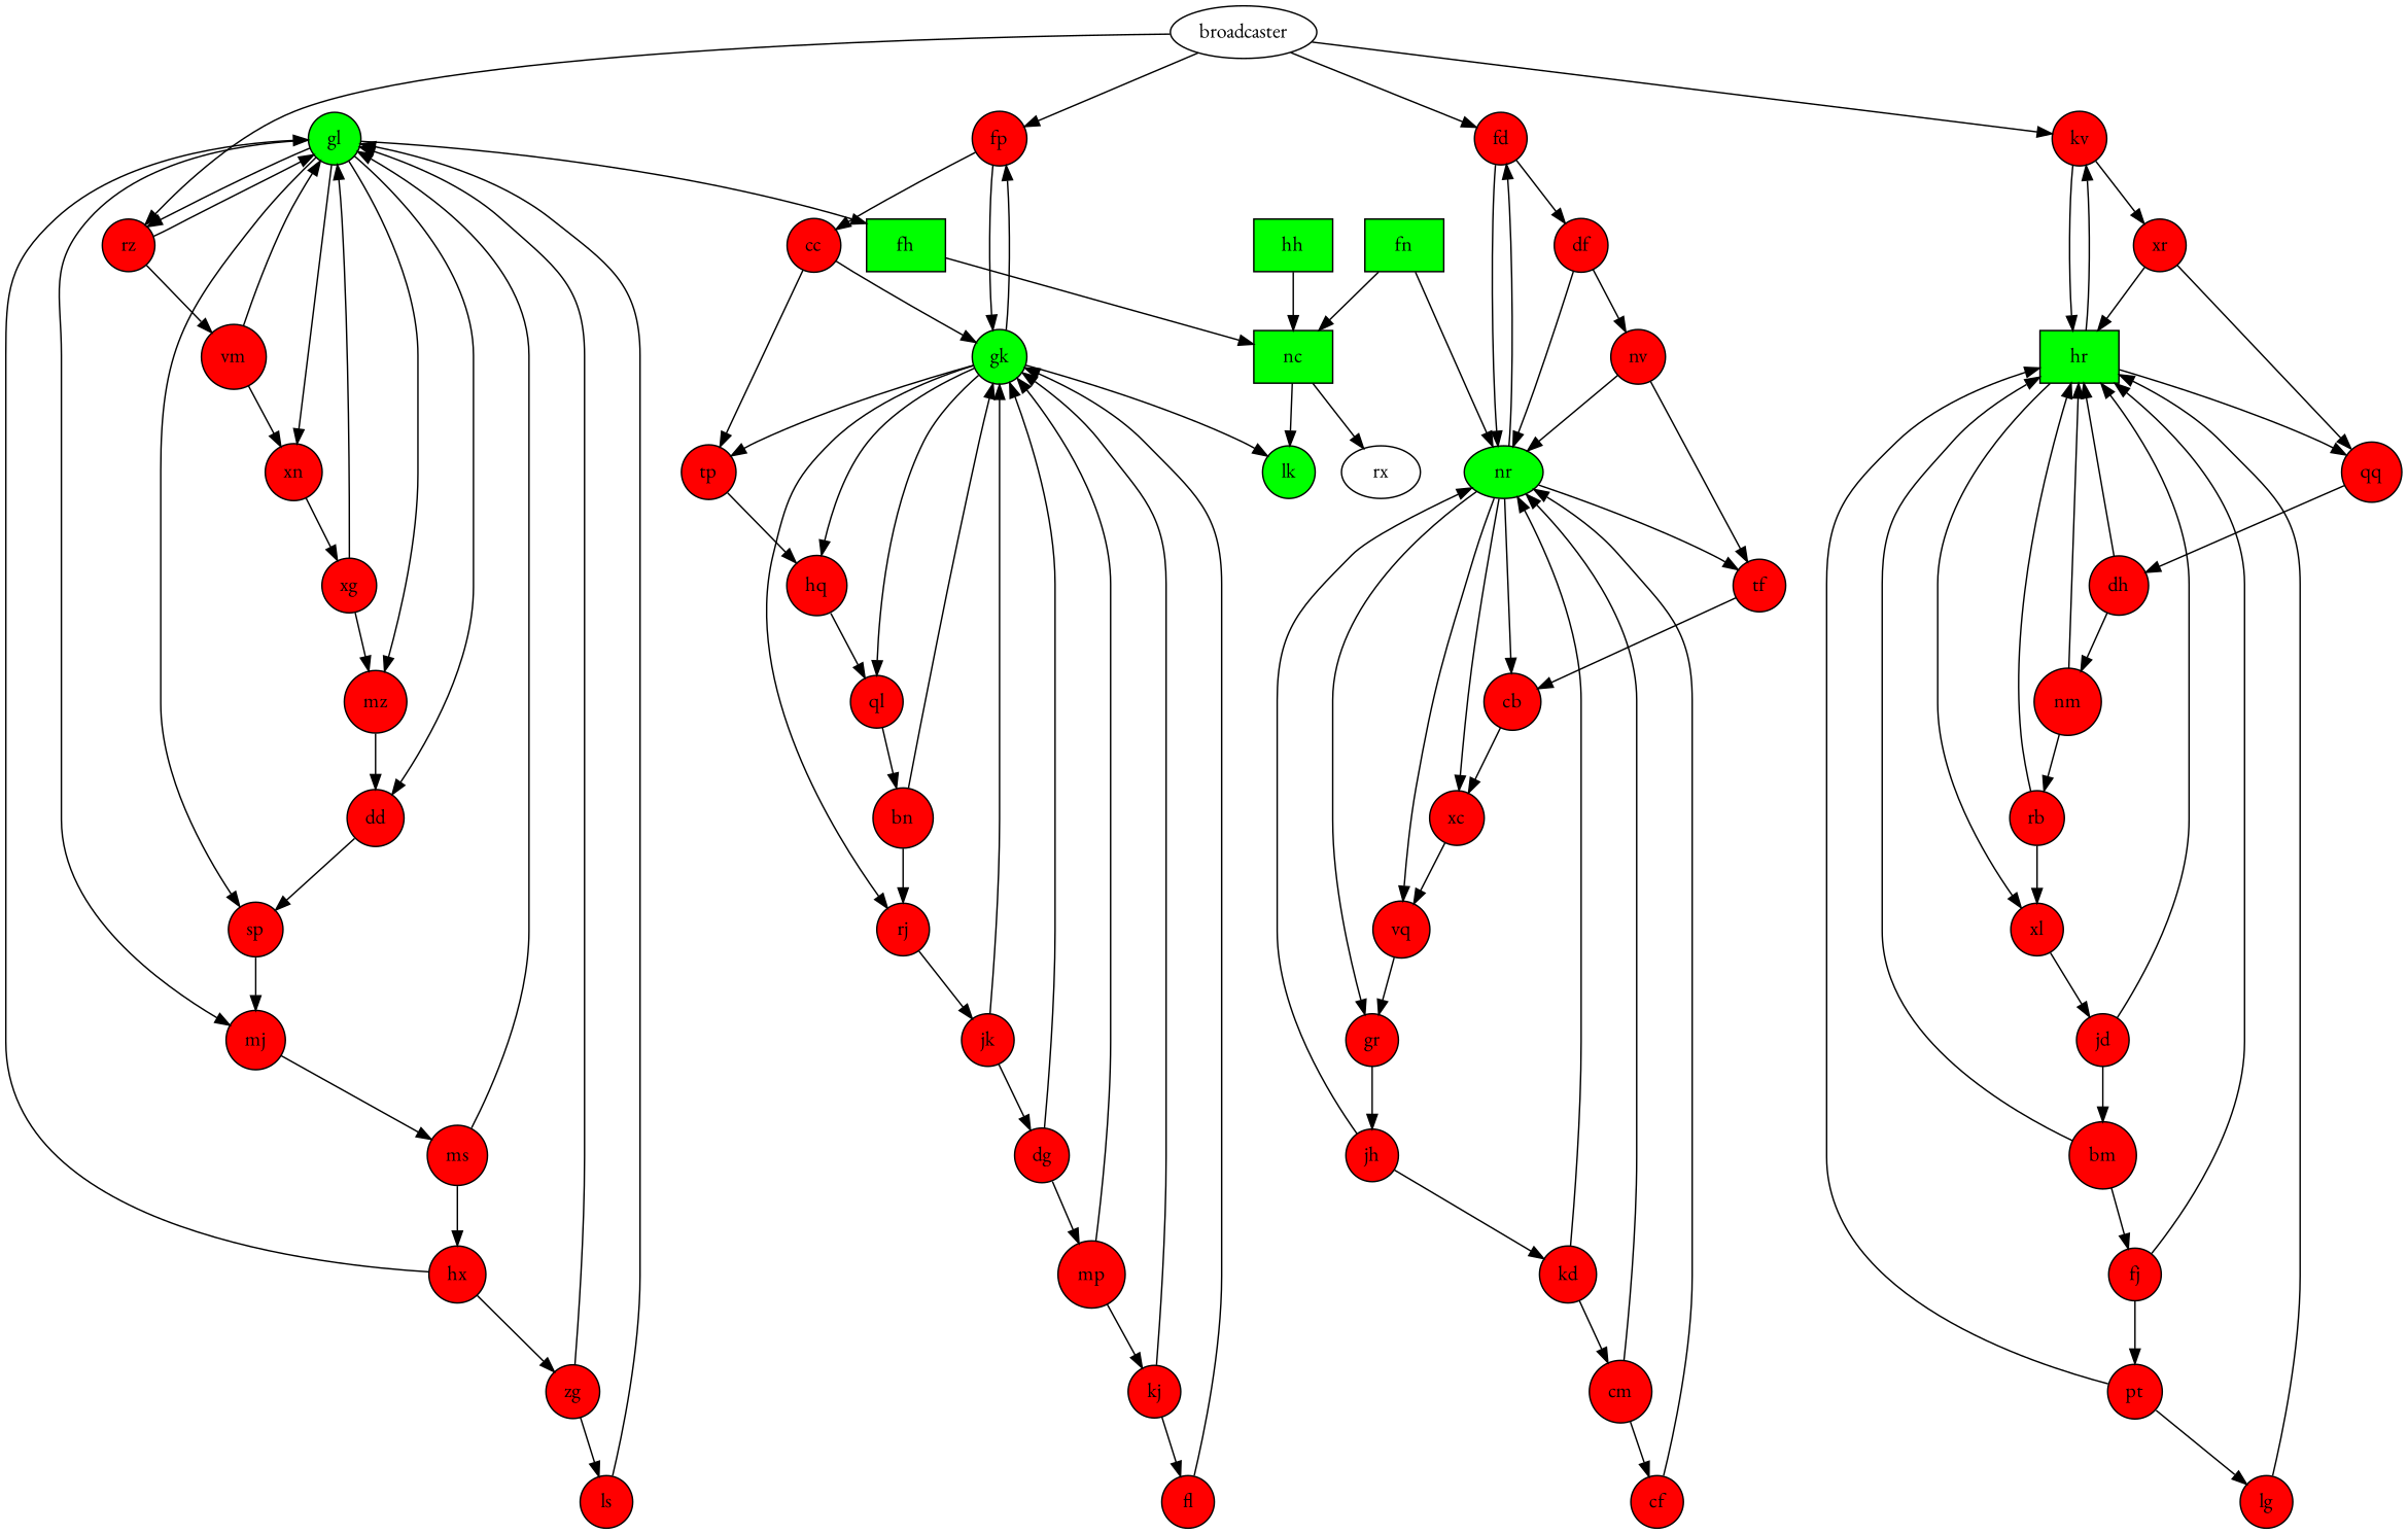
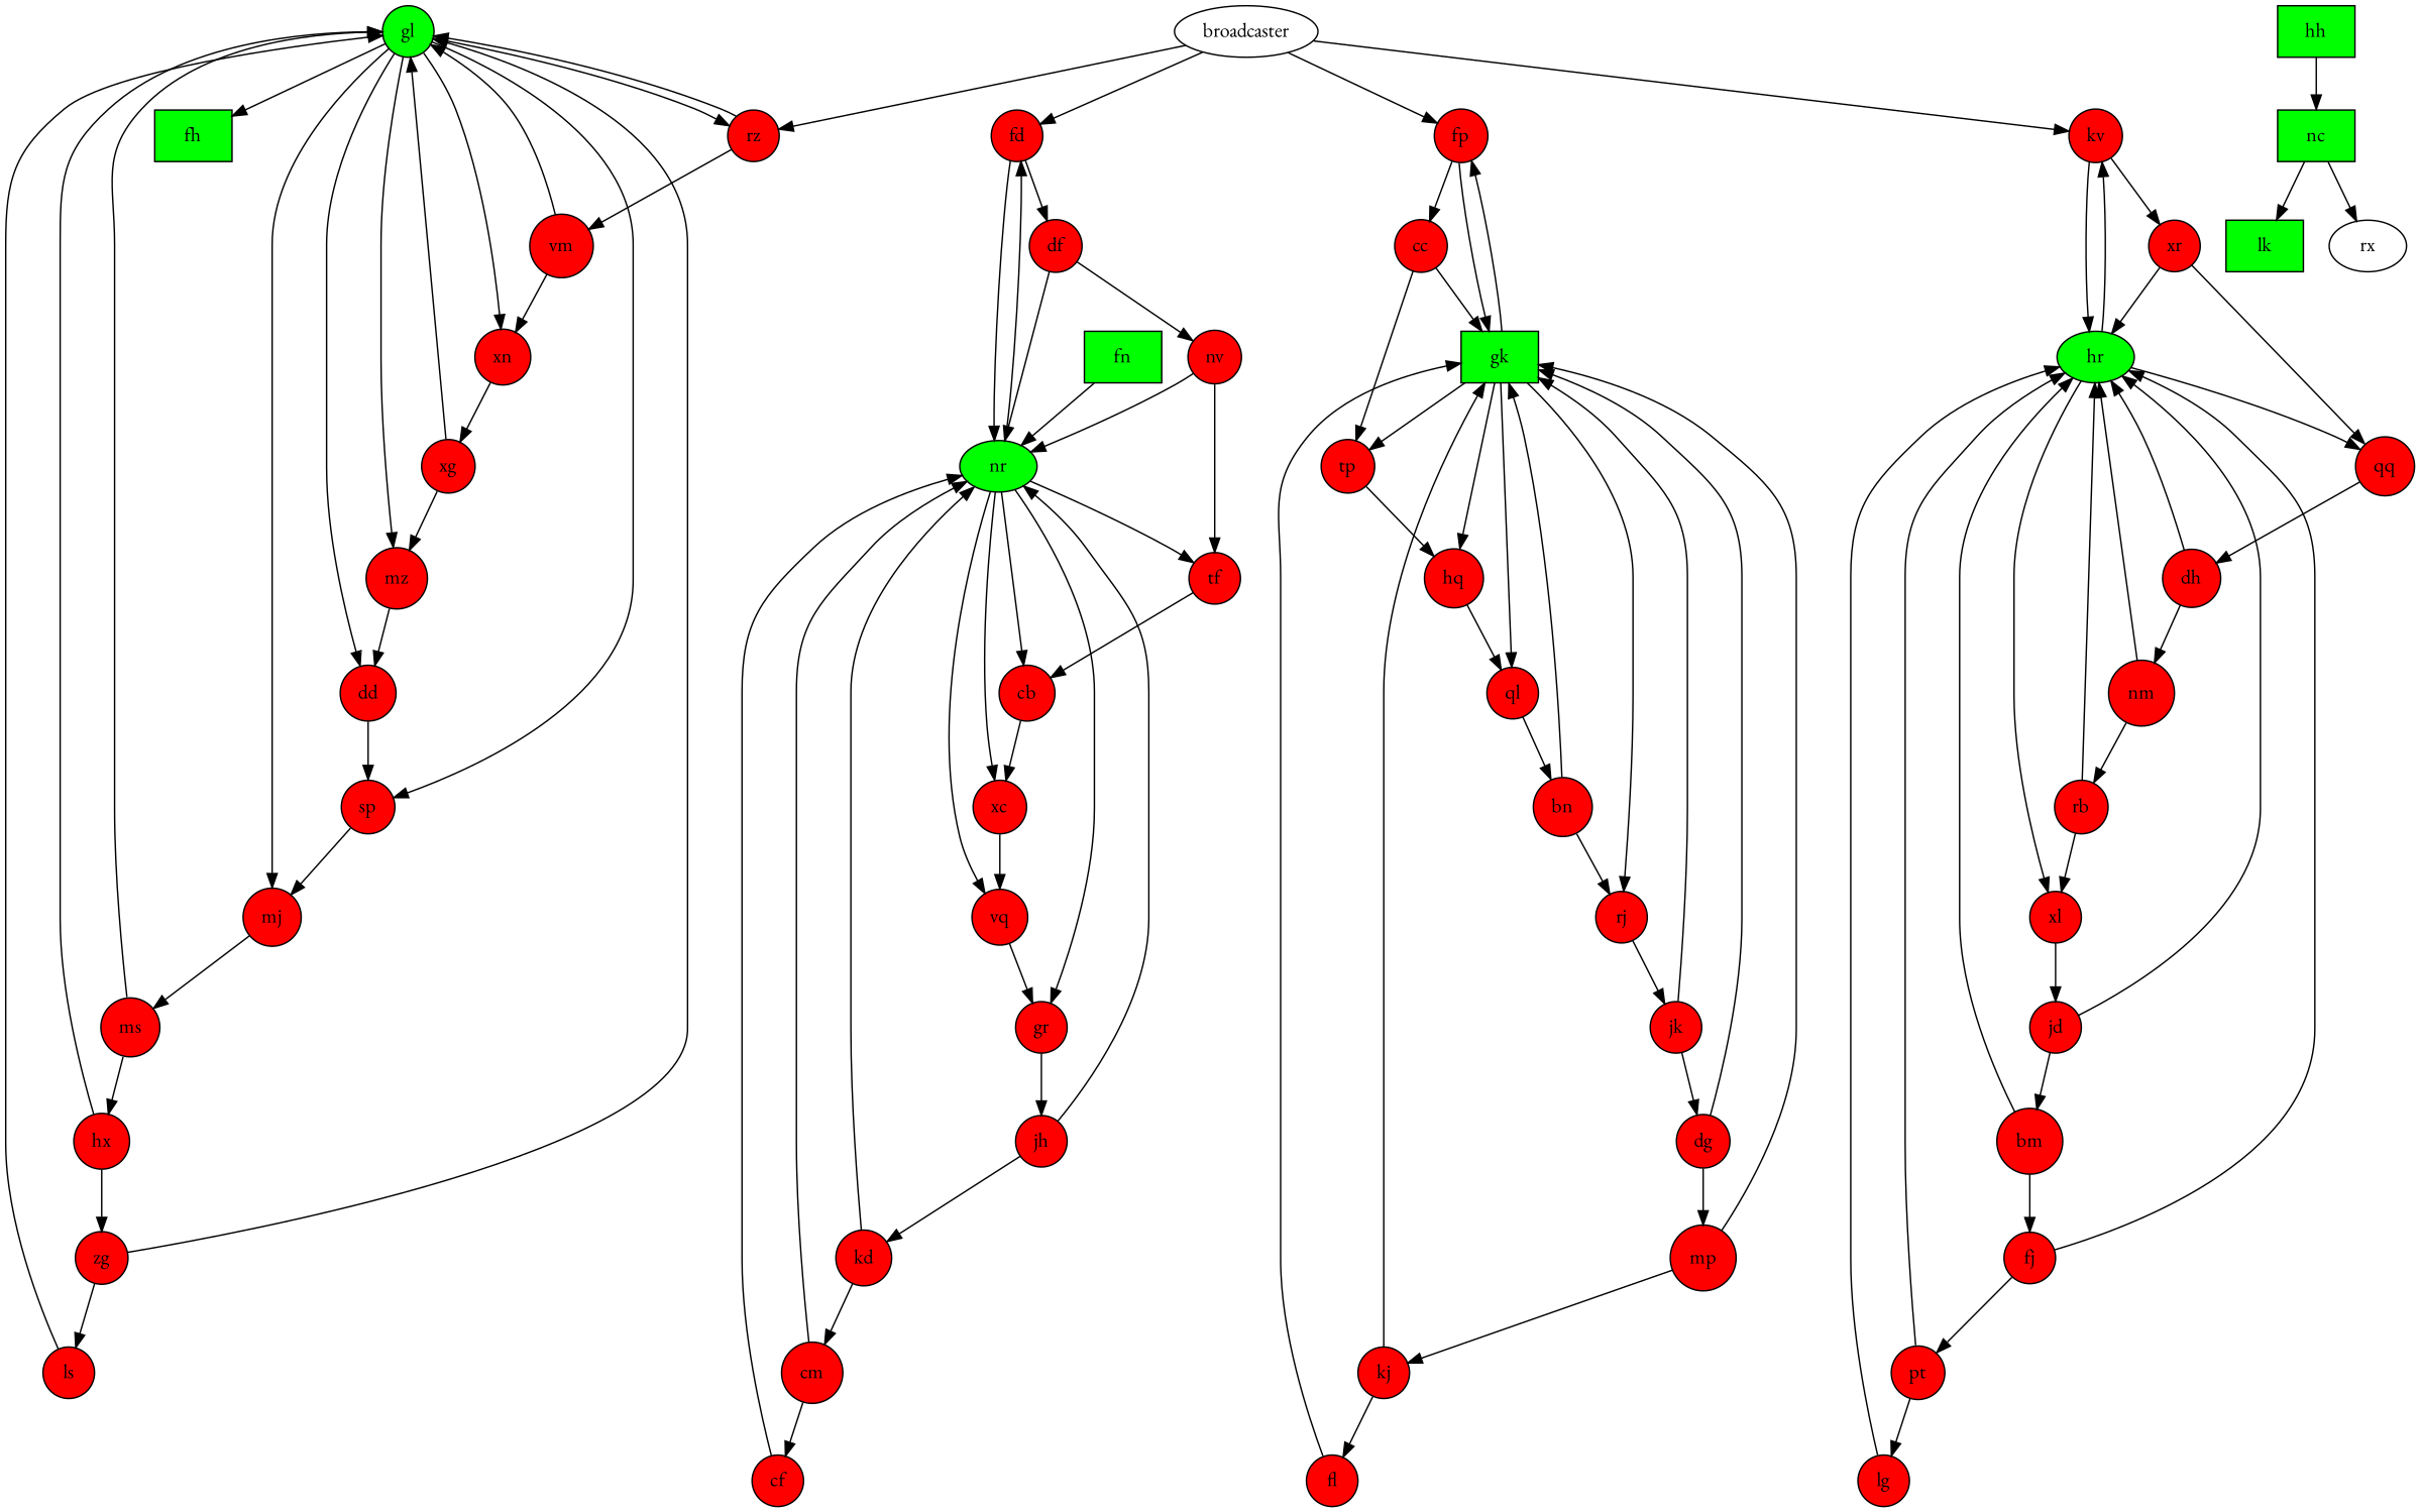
  digraph {
    fontname="EB Garamond"
    node [fillcolor=red fontname="EB Garamond" shape=circle style=filled]
    edge [fontname="EB Garamond"]
    gl [fillcolor=green]
    ls
    rz
    mz
    sp
    mj
    xn
    dd
    fh [fillcolor=green shape=rect]
    vm
    ms
    xg
    nc [fillcolor=green shape=rect]
    broadcaster [fillcolor="" shape="" style=""]
    fp
    kv
    fd
    cc
-   gk [fillcolor=green]
-   hr [fillcolor=green shape=rect]
+   gk [fillcolor=green shape=rect]
+   hr [fillcolor=green shape=ellipse]
    xr
    nr [fillcolor=green shape=ellipse]
    df
    tp
    ql
    rj
-   lk [fillcolor=green]
+   lk [fillcolor=green shape=rect]
    hq
    xl
    qq
    xc
    vq
    gr
    tf
    cb
    nv
    bn
    jk
    bm
    fj
    pt
    hh [fillcolor=green shape=rect]
    jd
    dh
    lg
    rx [fillcolor="" shape="" style=""]
    dg
    mp
    kj
    fl
    zg
    hx
    jh
    nm
    rb
    kd
    cm
    cf
    fn [fillcolor=green shape=rect]
    gl -> rz
    gl -> mz
    gl -> sp
    gl -> mj
    gl -> xn
    gl -> dd
    gl -> fh
    ls -> gl
    rz -> gl
    rz -> vm
    mz -> dd
    sp -> mj
    mj -> ms
    xn -> xg
    dd -> sp
-   fh -> nc
    vm -> gl
    vm -> xn
    ms -> gl
    ms -> hx
    xg -> gl
    xg -> mz
    nc -> lk
    nc -> rx
    broadcaster -> rz
    broadcaster -> fp
    broadcaster -> kv
    broadcaster -> fd
    fp -> cc
    fp -> gk
    kv -> hr
    kv -> xr
    fd -> nr
    fd -> df
    cc -> gk
    cc -> tp
    gk -> fp
    gk -> tp
    gk -> ql
    gk -> rj
-   gk -> lk
    gk -> hq
    hr -> kv
    hr -> xl
    hr -> qq
    xr -> hr
    xr -> qq
    nr -> fd
    nr -> xc
    nr -> vq
    nr -> gr
    nr -> tf
    nr -> cb
    df -> nr
    df -> nv
    tp -> hq
    ql -> bn
    rj -> jk
    hq -> ql
    xl -> jd
    qq -> dh
    xc -> vq
    vq -> gr
    gr -> jh
    tf -> cb
    cb -> xc
    nv -> nr
    nv -> tf
    bn -> gk
    bn -> rj
    jk -> gk
    jk -> dg
    bm -> hr
    bm -> fj
    fj -> hr
    fj -> pt
    pt -> hr
    pt -> lg
    hh -> nc
    jd -> hr
    jd -> bm
    dh -> hr
    dh -> nm
    lg -> hr
    dg -> gk
    dg -> mp
    mp -> gk
    mp -> kj
    kj -> gk
    kj -> fl
    fl -> gk
    zg -> gl
    zg -> ls
    hx -> gl
    hx -> zg
    jh -> nr
    jh -> kd
    nm -> hr
    nm -> rb
    rb -> hr
    rb -> xl
    kd -> nr
    kd -> cm
    cm -> nr
    cm -> cf
    cf -> nr
-   fn -> nc
    fn -> nr
  }
